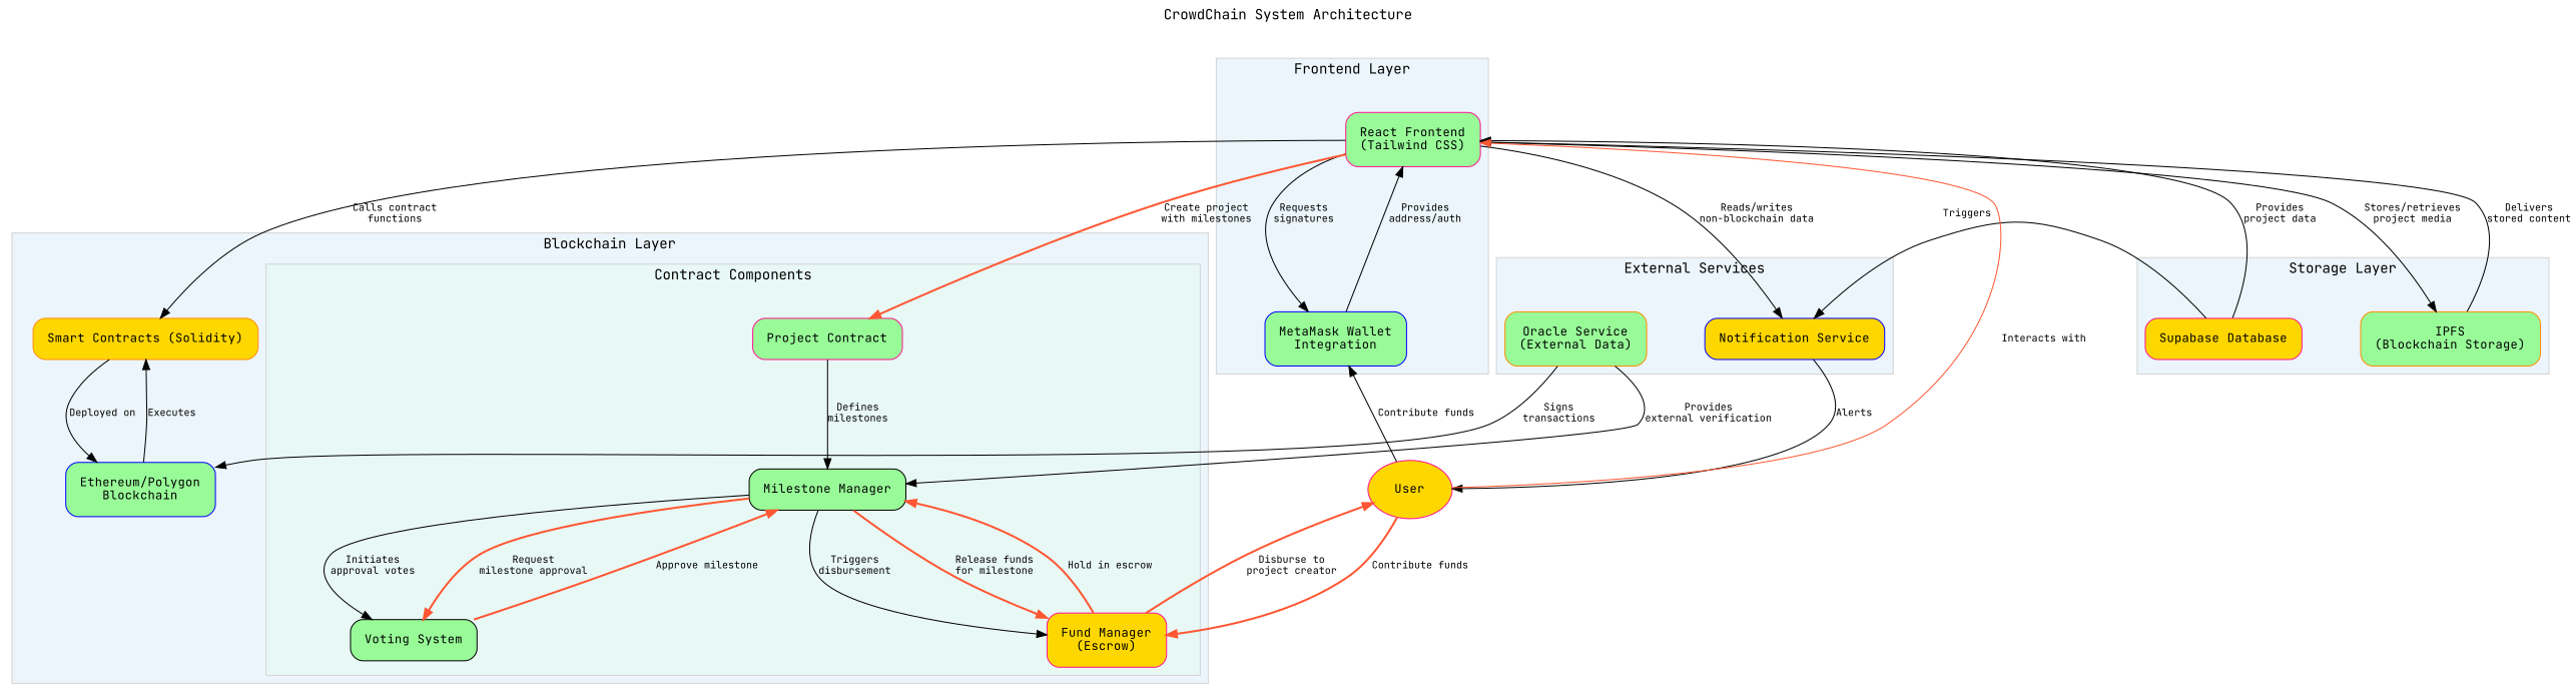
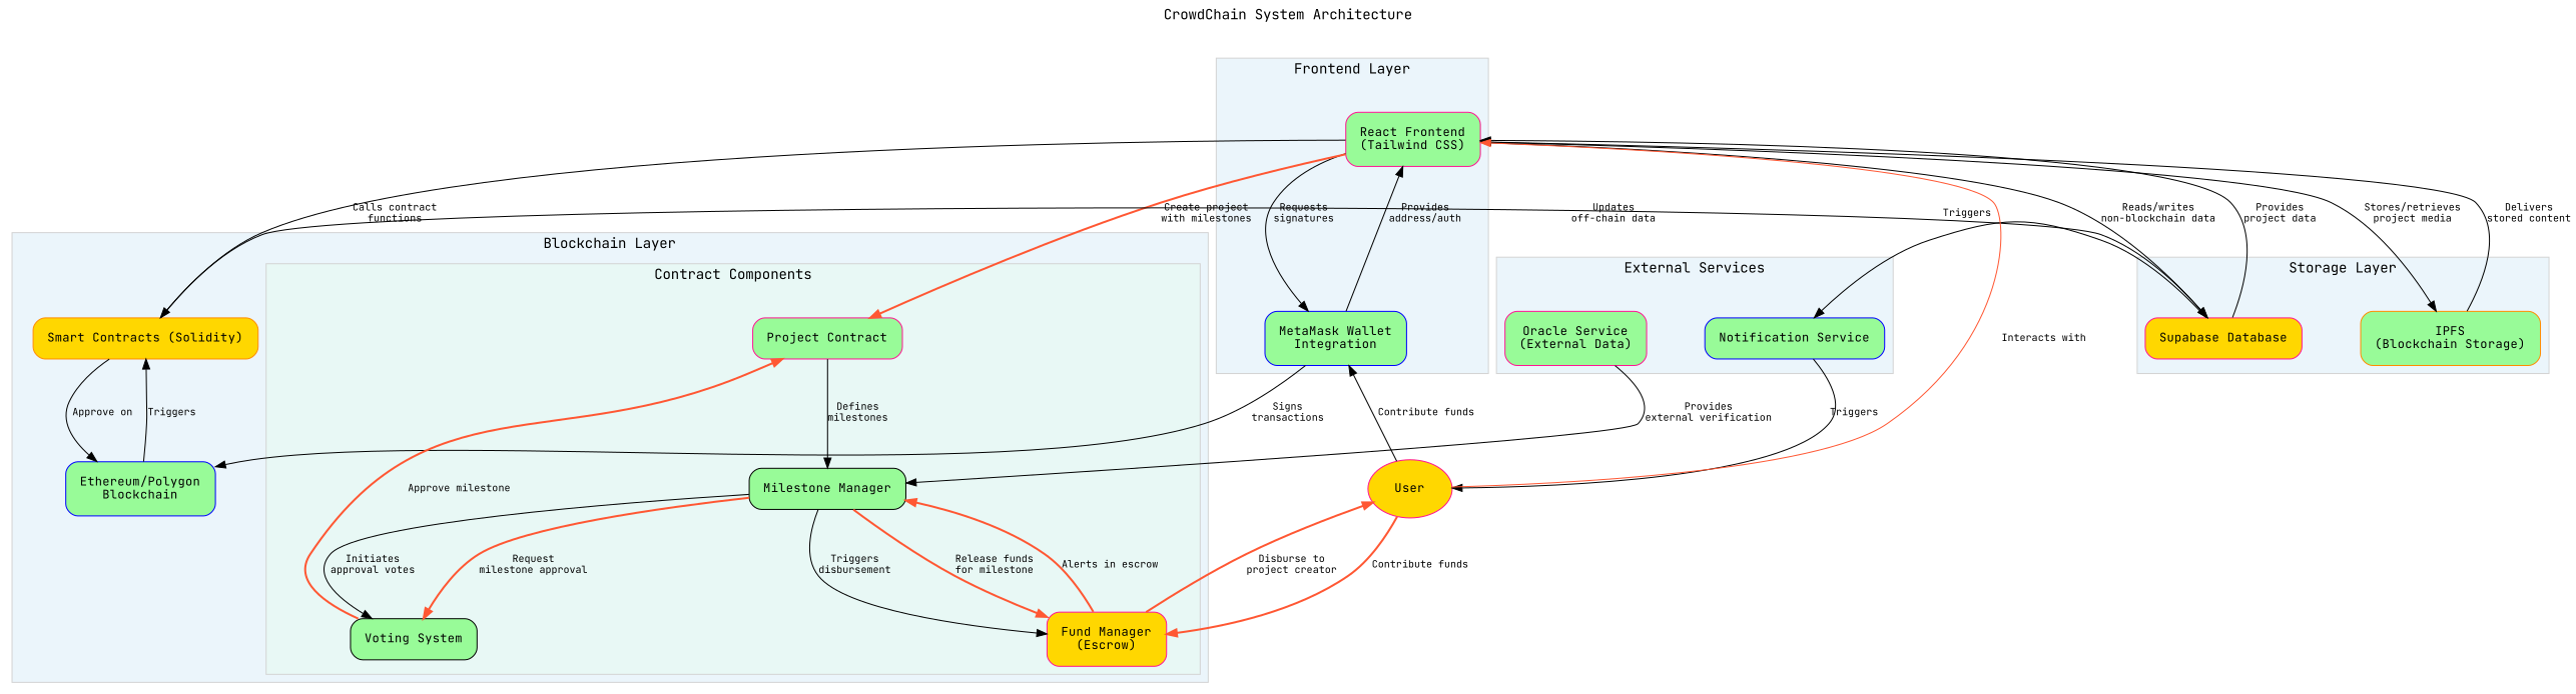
  digraph {
    fontname="JetBrains Mono"
    fontsize=14
    label="CrowdChain System Architecture"
    labelloc=t
    nodesep=0.8
    rankdir=TB
    ranksep=1.0
    splines=true
    node [color=deeppink fillcolor=palegreen fontname="JetBrains Mono" fontsize=12 margin=0.2 shape=box style="rounded,filled"]
    edge [fontname="JetBrains Mono" fontsize=10]
    n1 [label="React Frontend\n(Tailwind CSS)"]
    n2 [color=blue label="MetaMask Wallet\nIntegration"]
    n3 [label="Project Contract"]
    n4 [color=black label="Milestone Manager"]
    n5 [fillcolor=gold label="Fund Manager\n(Escrow)"]
    n6 [color=black label="Voting System"]
    n7 [color=darkorange fillcolor=gold label="Smart Contracts (Solidity)"]
    n8 [color=blue label="Ethereum/Polygon\nBlockchain"]
    n9 [fillcolor=gold label="Supabase Database"]
    n10 [color=darkorange label="IPFS\n(Blockchain Storage)"]
-   n11 [color=blue fillcolor=gold label="Notification Service"]
-   n12 [color=darkorange label="Oracle Service\n(External Data)"]
+   n11 [color=blue label="Notification Service"]
+   n12 [label="Oracle Service\n(External Data)"]
    n13 [fillcolor=gold label=User shape=ellipse style=filled]
    subgraph cluster_1 {
      color=lightgrey
      fillcolor="#EBF5FB"
      label="Frontend Layer"
      style=filled
      n1
      n2
    }
    subgraph cluster_2 {
      color=lightgrey
      fillcolor="#EBF5FB"
      label="Blockchain Layer"
      style=filled
      n7
      n8
      subgraph cluster_3 {
        color=lightgrey
        fillcolor="#E8F8F5"
        label="Contract Components"
        style=filled
        n3
        n4
        n5
        n6
      }
    }
    subgraph cluster_4 {
      color=lightgrey
      fillcolor="#EBF5FB"
      label="Storage Layer"
      style=filled
      n9
      n10
    }
    subgraph cluster_5 {
      color=lightgrey
      fillcolor="#EBF5FB"
      label="External Services"
      style=filled
      n11
      n12
    }
    n1 -> n2 [label="Requests\nsignatures"]
    n1 -> n3 [color="#FF5733" label="Create project\nwith milestones" penwidth=2.0]
    n1 -> n7 [label="Calls contract\nfunctions"]
-   n1 -> n11 [label="Reads/writes\nnon-blockchain data"]
+   n1 -> n9 [label="Reads/writes\nnon-blockchain data"]
    n1 -> n10 [label="Stores/retrieves\nproject media"]
    n2 -> n1 [label="Provides\naddress/auth"]
-   n12 -> n8 [label="Signs\ntransactions"]
+   n2 -> n8 [label="Signs\ntransactions"]
    n3 -> n4 [label="Defines\nmilestones"]
    n4 -> n5 [label="Triggers\ndisbursement"]
    n4 -> n5 [color="#FF5733" label="Release funds\nfor milestone" penwidth=2.0]
    n4 -> n6 [label="Initiates\napproval votes"]
    n4 -> n6 [color="#FF5733" label="Request\nmilestone approval" penwidth=2.0]
-   n5 -> n4 [color="#FF5733" label="Hold in escrow" penwidth=2.0]
+   n5 -> n4 [color="#FF5733" label="Alerts in escrow" penwidth=2.0]
    n5 -> n13 [color="#FF5733" label="Disburse to\nproject creator" penwidth=2.0]
-   n6 -> n4 [color="#FF5733" label="Approve milestone" penwidth=2.0]
-   n7 -> n8 [label="Deployed on"]
-   n8 -> n7 [label=Executes]
+   n6 -> n3 [color="#FF5733" label="Approve milestone" penwidth=2.0]
+   n7 -> n8 [label="Approve on"]
+   n7 -> n9 [label="Updates\noff-chain data"]
+   n8 -> n7 [label=Triggers]
    n9 -> n1 [label="Provides\nproject data"]
    n9 -> n11 [label=Triggers]
    n10 -> n1 [label="Delivers\nstored content"]
-   n11 -> n13 [label=Alerts]
+   n11 -> n13 [label=Triggers]
    n12 -> n4 [label="Provides\nexternal verification"]
    n13 -> n1 [color="#FF5733" label="Interacts with"]
    n13 -> n2 [label="Contribute funds"]
    n13 -> n5 [color="#FF5733" label="Contribute funds" penwidth=2.0]
  }
